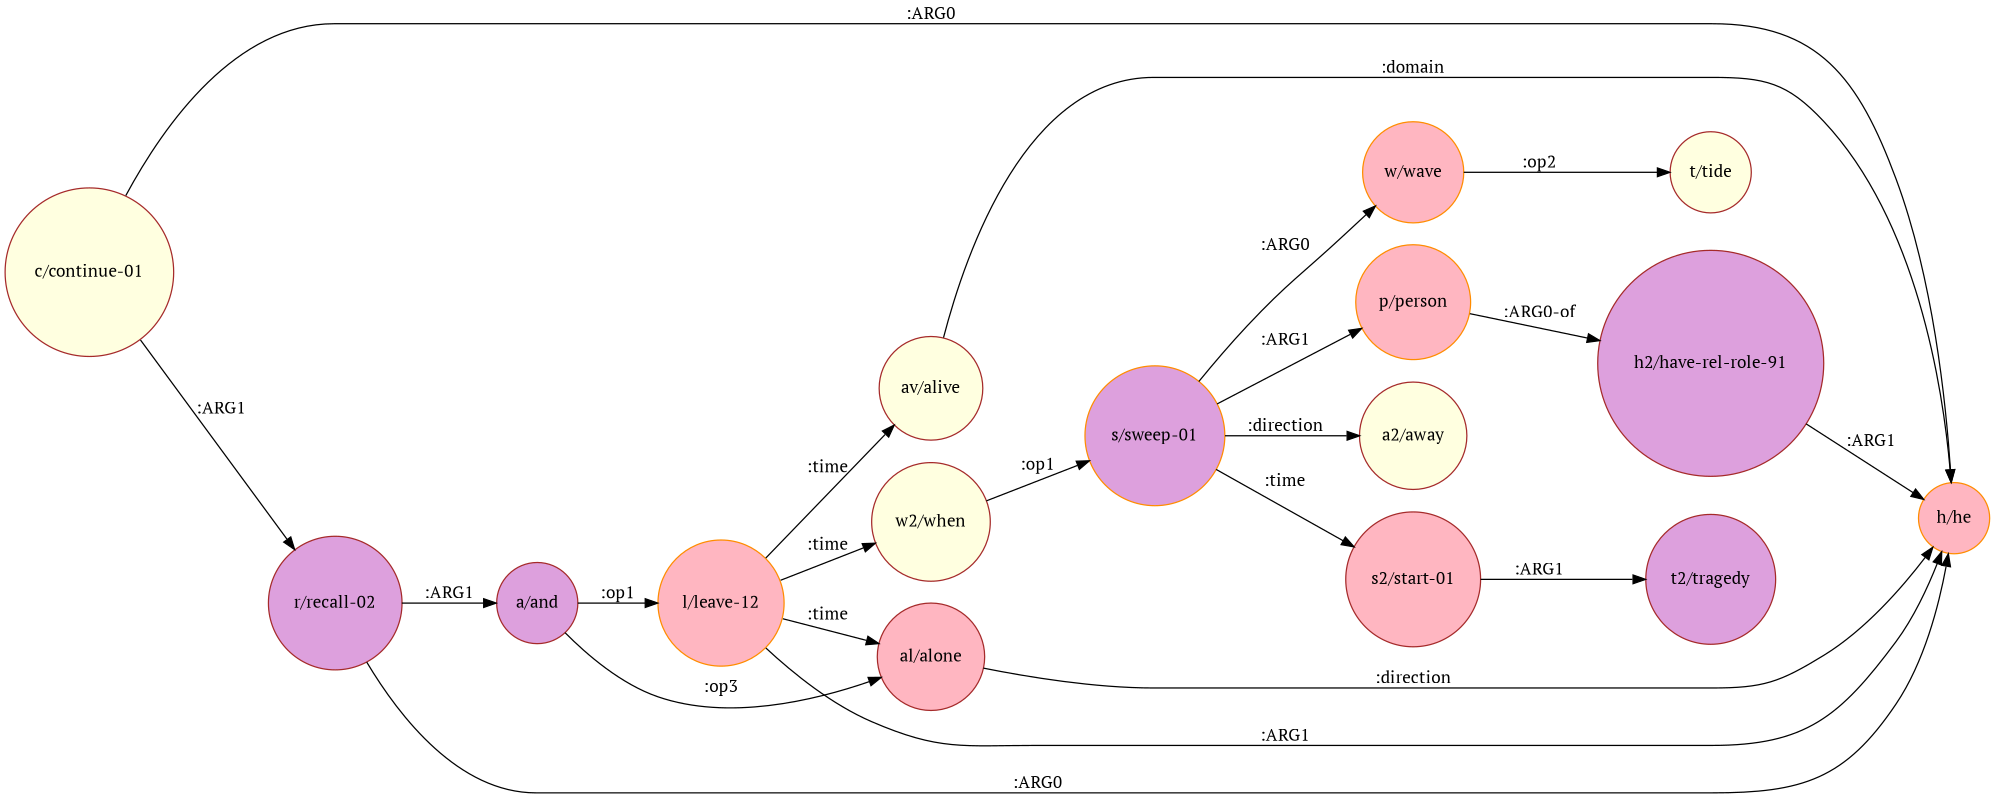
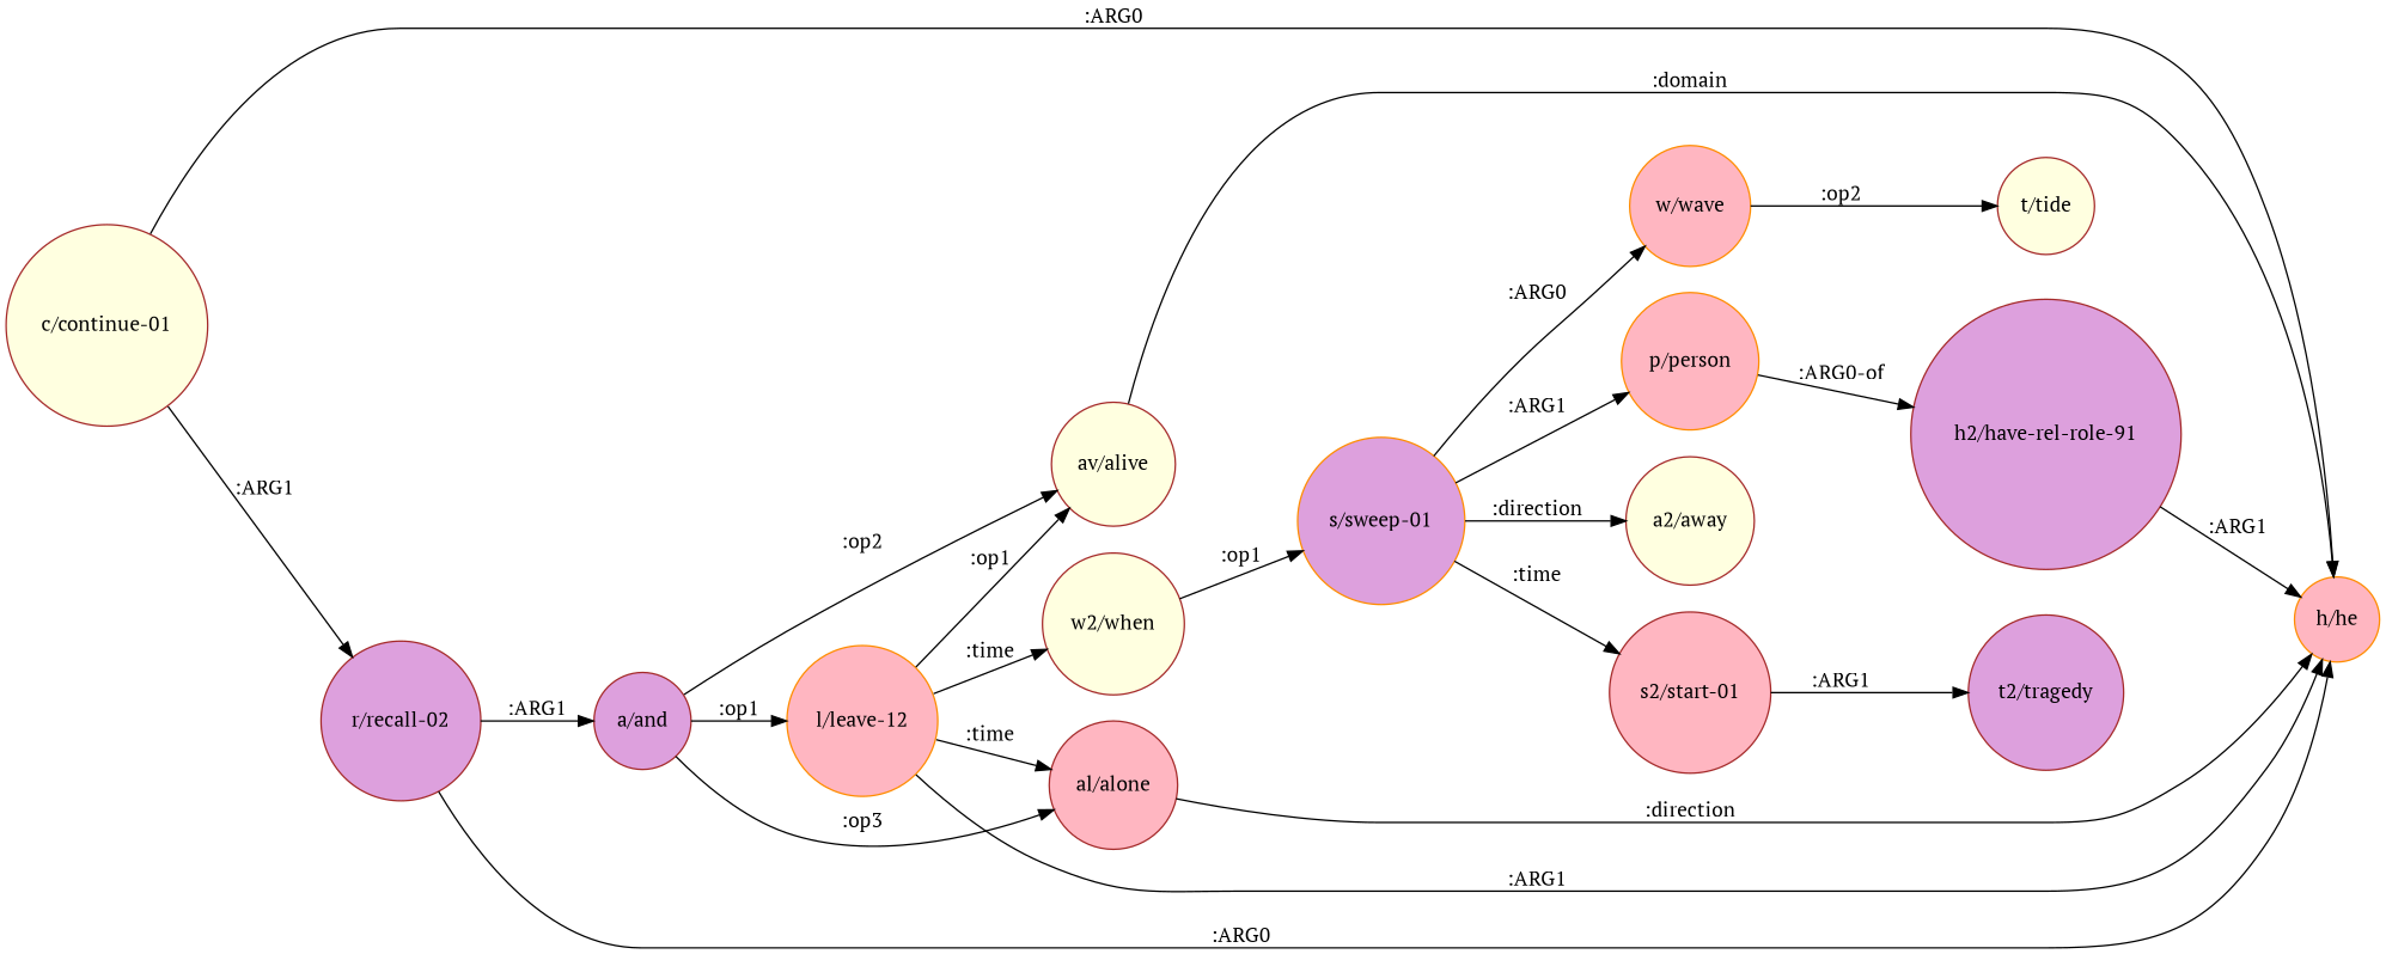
  digraph {
    fontname="PT Serif"
    rankdir=LR
    node [color=brown fillcolor=lightpink fontname="PT Serif" shape=circle style=filled]
    edge [fontname="PT Serif"]
    n1 [fillcolor=lightyellow label="c/continue-01"]
    n2 [color=darkorange label="h/he"]
    n3 [fillcolor=plum label="r/recall-02"]
    n4 [fillcolor=plum label="a/and"]
    n5 [color=darkorange label="l/leave-12"]
    n6 [fillcolor=lightyellow label="av/alive"]
    n7 [label="al/alone"]
    n8 [fillcolor=lightyellow label="w2/when"]
    n9 [color=darkorange fillcolor=plum label="s/sweep-01"]
    n10 [color=darkorange label="w/wave"]
    n11 [color=darkorange label="p/person"]
    n12 [fillcolor=lightyellow label="a2/away"]
    n13 [label="s2/start-01"]
    n14 [fillcolor=lightyellow label="t/tide"]
    n15 [fillcolor=plum label="h2/have-rel-role-91"]
    n16 [fillcolor=plum label="t2/tragedy"]
    n1 -> n2 [label=":ARG0"]
    n1 -> n3 [label=":ARG1"]
    n3 -> n2 [label=":ARG0"]
    n3 -> n4 [label=":ARG1"]
    n4 -> n5 [label=":op1"]
+   n4 -> n6 [label=":op2"]
    n4 -> n7 [label=":op3"]
    n5 -> n2 [label=":ARG1"]
-   n5 -> n6 [label=":time"]
+   n5 -> n6 [label=":op1"]
    n5 -> n7 [label=":time"]
    n5 -> n8 [label=":time"]
    n6 -> n2 [label=":domain"]
    n7 -> n2 [label=":direction"]
    n8 -> n9 [label=":op1"]
    n9 -> n10 [label=":ARG0"]
    n9 -> n11 [label=":ARG1"]
    n9 -> n12 [label=":direction"]
    n9 -> n13 [label=":time"]
    n10 -> n14 [label=":op2"]
    n11 -> n15 [label=":ARG0-of"]
    n13 -> n16 [label=":ARG1"]
    n15 -> n2 [label=":ARG1"]
  }
